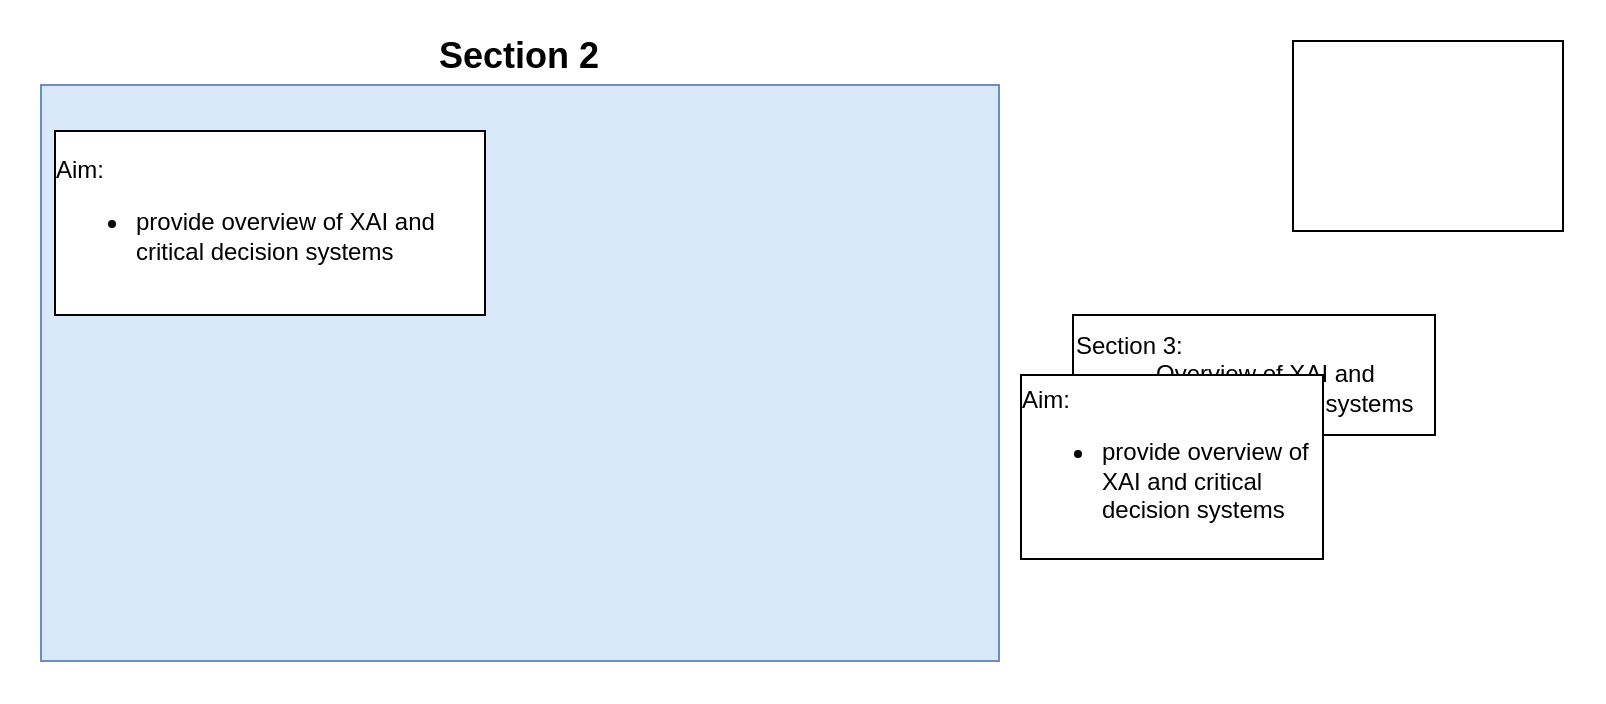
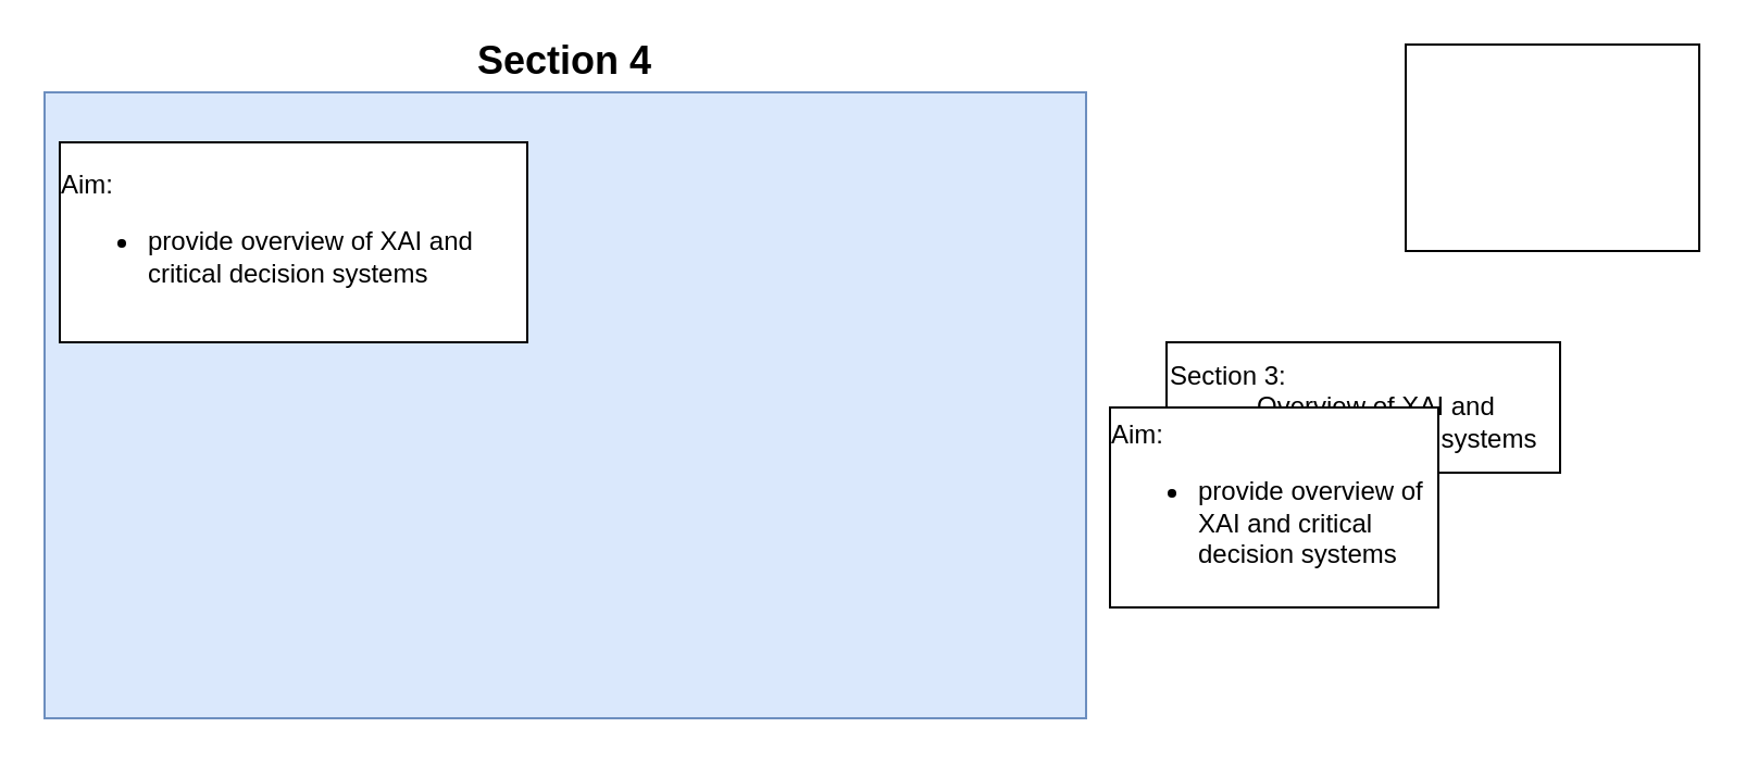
  <mxCell id="0" />
  <mxCell id="1" parent="0" />
- <mxCell id="2" value="&lt;div&gt;&lt;span style=&quot;background-color: initial;&quot;&gt;&lt;b&gt;&lt;font style=&quot;font-size: 18px;&quot;&gt;Section 2&lt;/font&gt;&lt;/b&gt;&lt;/span&gt;&lt;/div&gt;" style="rounded=0;whiteSpace=wrap;html=1;align=center;fillColor=#dae8fc;strokeColor=#6c8ebf;labelPosition=center;verticalLabelPosition=top;verticalAlign=bottom;" vertex="1" parent="1"><mxGeometry x="20" y="42" width="479" height="288" as="geometry" /></mxCell>
+ <mxCell id="2" value="&lt;div&gt;&lt;span style=&quot;background-color: initial;&quot;&gt;&lt;b&gt;&lt;font style=&quot;font-size: 18px;&quot;&gt;Section 4&lt;/font&gt;&lt;/b&gt;&lt;/span&gt;&lt;/div&gt;" style="rounded=0;whiteSpace=wrap;html=1;align=center;fillColor=#dae8fc;strokeColor=#6c8ebf;labelPosition=center;verticalLabelPosition=top;verticalAlign=bottom;" vertex="1" parent="1"><mxGeometry x="20" y="42" width="479" height="288" as="geometry" /></mxCell>
  <mxCell id="3" value="Section 3:&amp;nbsp;&lt;blockquote style=&quot;margin: 0 0 0 40px; border: none; padding: 0px;&quot;&gt;&lt;div&gt;Overview of XAI and critical decision systems&lt;/div&gt;&lt;/blockquote&gt;" style="rounded=0;whiteSpace=wrap;html=1;align=left;" vertex="1" parent="1"><mxGeometry x="536" y="157" width="181" height="60" as="geometry" /></mxCell>
  <mxCell id="4" value="" style="rounded=0;whiteSpace=wrap;html=1;" vertex="1" parent="1"><mxGeometry x="646" y="20" width="135" height="95" as="geometry" /></mxCell>
  <mxCell id="5" value="&lt;div style=&quot;text-align: left;&quot;&gt;&lt;span style=&quot;background-color: initial;&quot;&gt;Aim:&lt;/span&gt;&lt;/div&gt;&lt;div style=&quot;text-align: left;&quot;&gt;&lt;ul&gt;&lt;li&gt;provide o&lt;span style=&quot;&quot;&gt;verview of XAI and critical decision systems&lt;/span&gt;&lt;/li&gt;&lt;/ul&gt;&lt;/div&gt;" style="rounded=0;whiteSpace=wrap;html=1;" vertex="1" parent="1"><mxGeometry x="27" y="65" width="215" height="92" as="geometry" /></mxCell>
  <mxCell id="6" value="&lt;div style=&quot;text-align: left;&quot;&gt;&lt;span style=&quot;background-color: initial;&quot;&gt;Aim:&lt;/span&gt;&lt;/div&gt;&lt;div style=&quot;text-align: left;&quot;&gt;&lt;ul&gt;&lt;li&gt;provide o&lt;span style=&quot;&quot;&gt;verview of XAI and critical decision systems&lt;/span&gt;&lt;/li&gt;&lt;/ul&gt;&lt;/div&gt;" style="rounded=0;whiteSpace=wrap;html=1;" vertex="1" parent="1"><mxGeometry x="510" y="187" width="151" height="92" as="geometry" /></mxCell>
